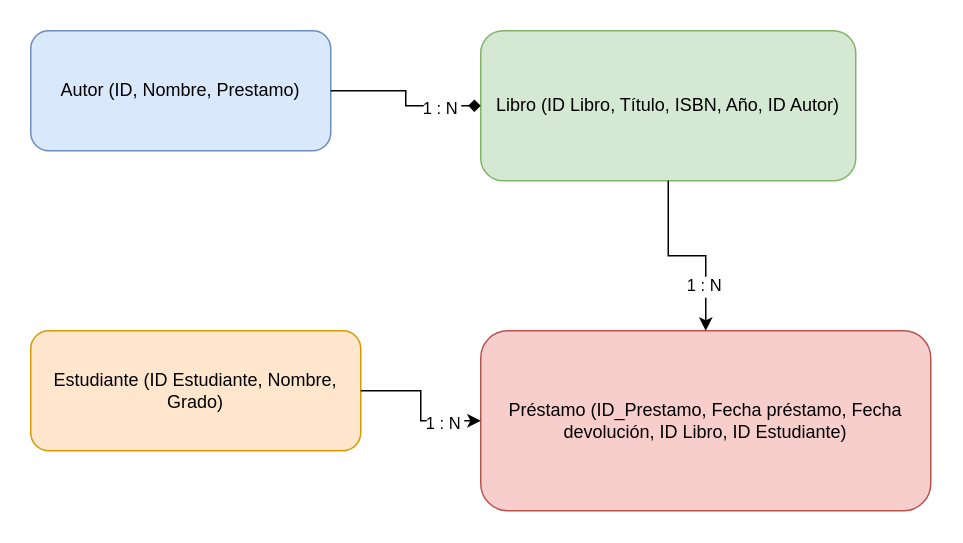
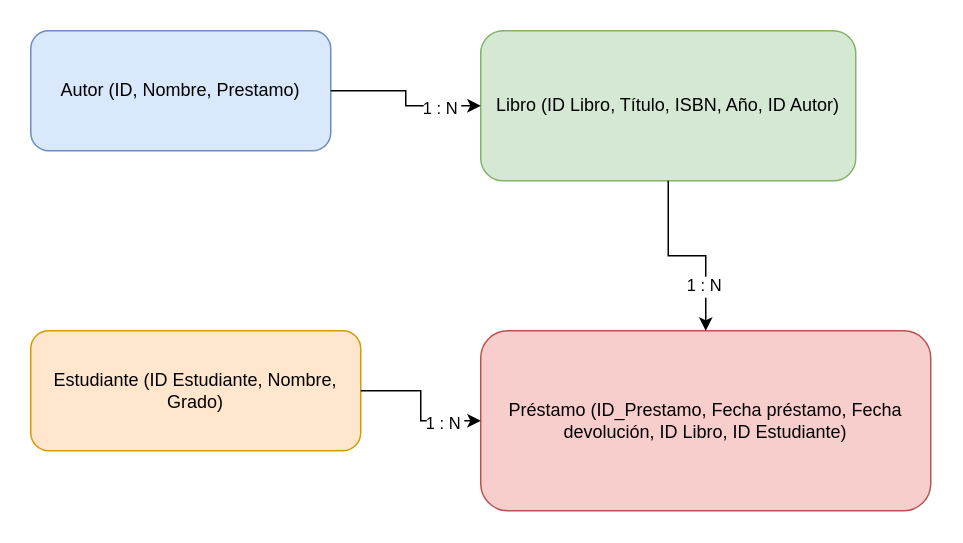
  <mxCell id="0" />
  <mxCell id="1" parent="0" />
  <mxCell id="2" value="Autor (ID, Nombre, Prestamo)" style="shape=rectangle;whiteSpace=wrap;rounded=1;fillColor=#dae8fc;strokeColor=#6c8ebf;" parent="1" vertex="1"><mxGeometry x="20" y="20" width="200" height="80" as="geometry" /></mxCell>
  <mxCell id="3" value="Libro (ID Libro, Título, ISBN, Año, ID Autor)" style="shape=rectangle;whiteSpace=wrap;rounded=1;fillColor=#d5e8d4;strokeColor=#82b366;" parent="1" vertex="1"><mxGeometry x="320" y="20" width="250" height="100" as="geometry" /></mxCell>
  <mxCell id="4" value="Estudiante (ID Estudiante, Nombre, Grado)" style="shape=rectangle;whiteSpace=wrap;rounded=1;fillColor=#ffe6cc;strokeColor=#d79b00;" parent="1" vertex="1"><mxGeometry x="20" y="220" width="220" height="80" as="geometry" /></mxCell>
  <mxCell id="5" value="Préstamo (ID_Prestamo, Fecha préstamo, Fecha devolución, ID Libro, ID Estudiante)" style="shape=rectangle;whiteSpace=wrap;rounded=1;fillColor=#f8cecc;strokeColor=#b85450;" parent="1" vertex="1"><mxGeometry x="320" y="220" width="300" height="120" as="geometry" /></mxCell>
- <mxCell id="6" style="edgeStyle=orthogonalEdgeStyle;rounded=0;orthogonalLoop=1;jettySize=auto;html=1;endArrow=diamond;" parent="1" source="2" target="3" edge="1"><mxGeometry relative="1" as="geometry" /></mxCell>
+ <mxCell id="6" style="edgeStyle=orthogonalEdgeStyle;rounded=0;orthogonalLoop=1;jettySize=auto;html=1;" parent="1" source="2" target="3" edge="1"><mxGeometry relative="1" as="geometry" /></mxCell>
  <mxCell id="7" value="1 : N" style="edgeLabel;resizable=0;align=center;verticalAlign=middle;" parent="6" vertex="1" connectable="0"><mxGeometry x="0.5" y="-1" relative="1" as="geometry" /></mxCell>
  <mxCell id="8" style="edgeStyle=orthogonalEdgeStyle;rounded=0;orthogonalLoop=1;jettySize=auto;html=1;" parent="1" source="3" target="5" edge="1"><mxGeometry relative="1" as="geometry" /></mxCell>
  <mxCell id="9" value="1 : N" style="edgeLabel;resizable=0;align=center;verticalAlign=middle;" parent="8" vertex="1" connectable="0"><mxGeometry x="0.5" y="-1" relative="1" as="geometry" /></mxCell>
  <mxCell id="10" style="edgeStyle=orthogonalEdgeStyle;rounded=0;orthogonalLoop=1;jettySize=auto;html=1;" parent="1" source="4" target="5" edge="1"><mxGeometry relative="1" as="geometry" /></mxCell>
  <mxCell id="11" value="1 : N" style="edgeLabel;resizable=0;align=center;verticalAlign=middle;" parent="10" vertex="1" connectable="0"><mxGeometry x="0.5" y="-1" relative="1" as="geometry" /></mxCell>
